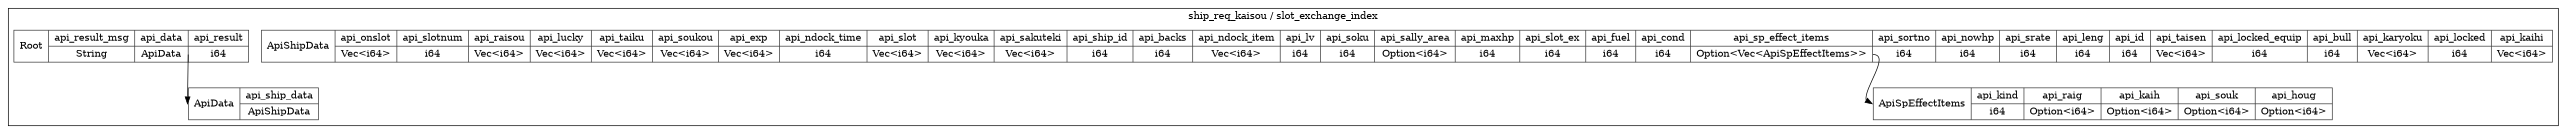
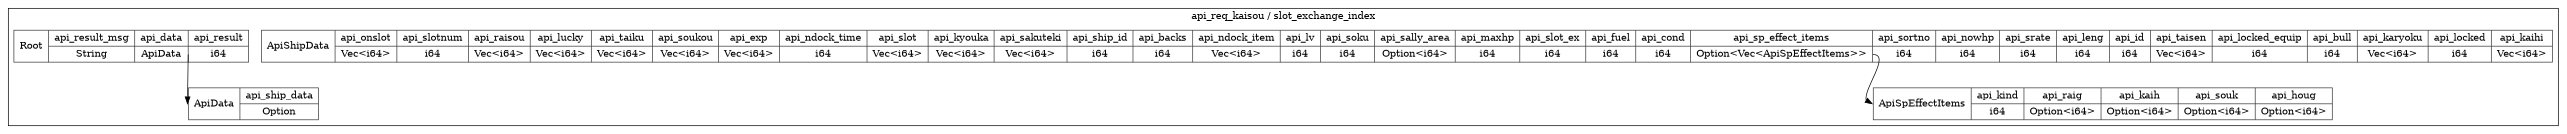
  digraph {
    rankdir=TB
    node [color=gray20 shape=record style=solid]
-   n1 [label="<ApiData> ApiData  | { api_ship_data | <api_ship_data> ApiShipData }"]
+   n1 [label="<ApiData> ApiData  | { api_ship_data | <api_ship_data> Option }"]
    n2 [label="<ApiShipData> ApiShipData  | { api_onslot | <api_onslot> Vec\<i64\> } | { api_slotnum | <api_slotnum> i64 } | { api_raisou | <api_raisou> Vec\<i64\> } | { api_lucky | <api_lucky> Vec\<i64\> } | { api_taiku | <api_taiku> Vec\<i64\> } | { api_soukou | <api_soukou> Vec\<i64\> } | { api_exp | <api_exp> Vec\<i64\> } | { api_ndock_time | <api_ndock_time> i64 } | { api_slot | <api_slot> Vec\<i64\> } | { api_kyouka | <api_kyouka> Vec\<i64\> } | { api_sakuteki | <api_sakuteki> Vec\<i64\> } | { api_ship_id | <api_ship_id> i64 } | { api_backs | <api_backs> i64 } | { api_ndock_item | <api_ndock_item> Vec\<i64\> } | { api_lv | <api_lv> i64 } | { api_soku | <api_soku> i64 } | { api_sally_area | <api_sally_area> Option\<i64\> } | { api_maxhp | <api_maxhp> i64 } | { api_slot_ex | <api_slot_ex> i64 } | { api_fuel | <api_fuel> i64 } | { api_cond | <api_cond> i64 } | { api_sp_effect_items | <api_sp_effect_items> Option\<Vec\<ApiSpEffectItems\>\> } | { api_sortno | <api_sortno> i64 } | { api_nowhp | <api_nowhp> i64 } | { api_srate | <api_srate> i64 } | { api_leng | <api_leng> i64 } | { api_id | <api_id> i64 } | { api_taisen | <api_taisen> Vec\<i64\> } | { api_locked_equip | <api_locked_equip> i64 } | { api_bull | <api_bull> i64 } | { api_karyoku | <api_karyoku> Vec\<i64\> } | { api_locked | <api_locked> i64 } | { api_kaihi | <api_kaihi> Vec\<i64\> }"]
    n3 [label="<ApiSpEffectItems> ApiSpEffectItems  | { api_kind | <api_kind> i64 } | { api_raig | <api_raig> Option\<i64\> } | { api_kaih | <api_kaih> Option\<i64\> } | { api_souk | <api_souk> Option\<i64\> } | { api_houg | <api_houg> Option\<i64\> }"]
    n4 [label="<Root> Root  | { api_result_msg | <api_result_msg> String } | { api_data | <api_data> ApiData } | { api_result | <api_result> i64 }"]
    subgraph cluster_1 {
-     label="ship_req_kaisou / slot_exchange_index"
+     label="api_req_kaisou / slot_exchange_index"
      n1
      n2
      n3
      n4
    }
    n2 -> n3 [headport="ApiSpEffectItems:w" tailport="api_sp_effect_items:e"]
    n4 -> n1 [headport="ApiData:w" tailport="api_data:e"]
  }
